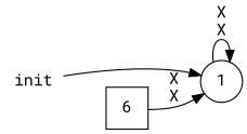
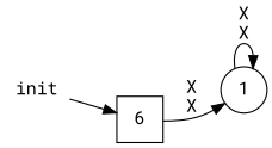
  digraph {
    fontname="Roboto Mono"
    rankdir=LR
    node [fontname="Roboto Mono"]
    edge [fontname="Roboto Mono"]
    1 [height=.5 shape=circle width=.5]
    n2 [height=.5 label=6 shape=box width=.5]
    init [height=.5 shape=plaintext width=.5]
    1 -> 1 [label="X\nX"]
    n2 -> 1 [label="X\nX"]
-   init -> 1
+   init -> n2
  }
